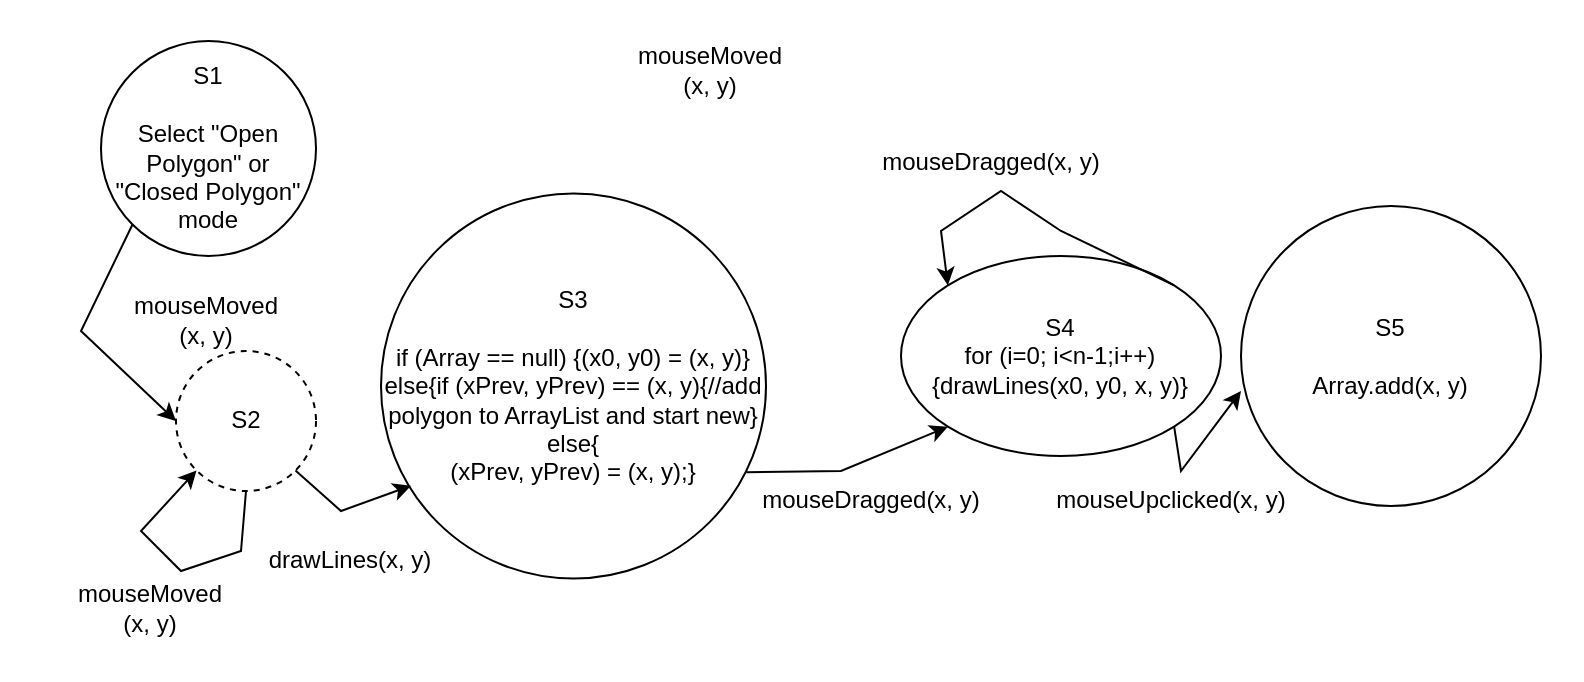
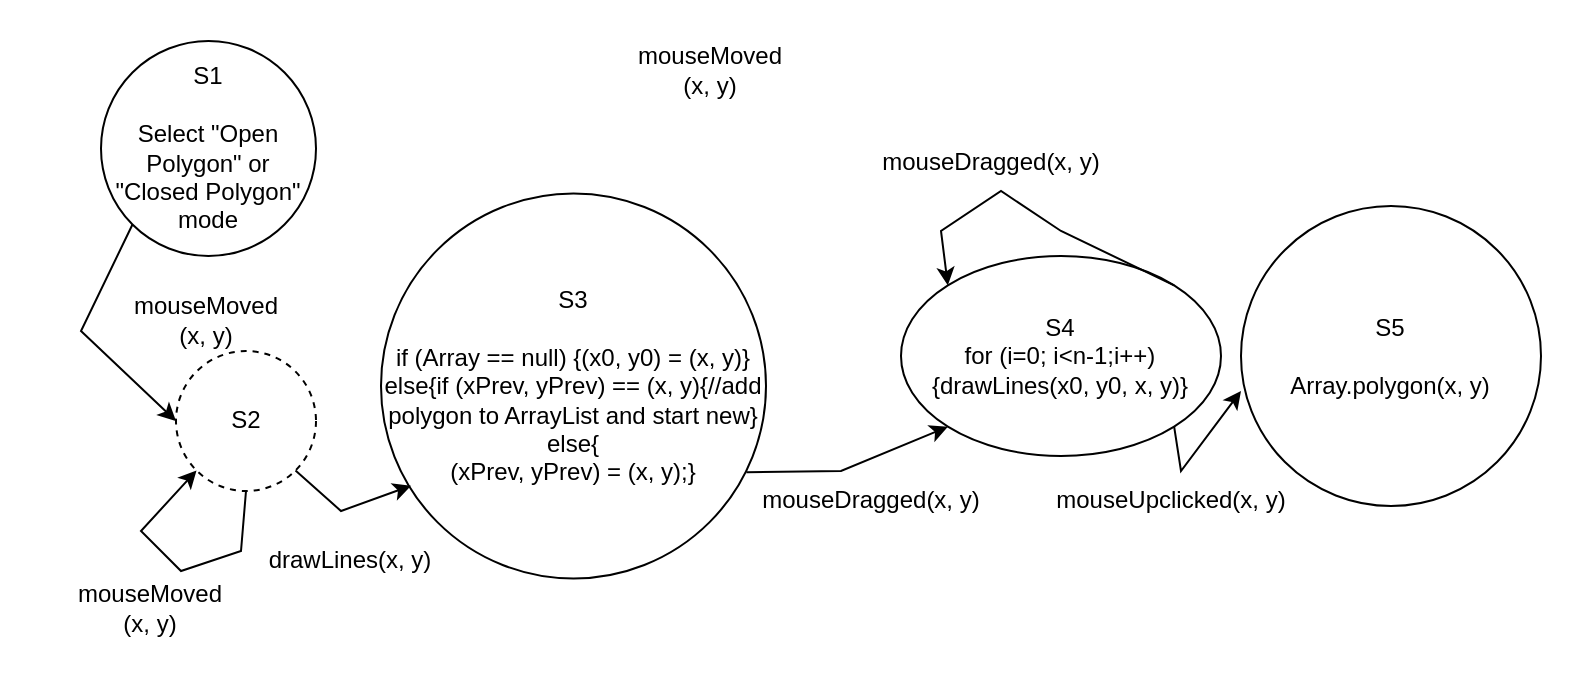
  <mxCell id="0" />
  <mxCell id="1" parent="0" />
  <mxCell id="2" value="S2" style="ellipse;whiteSpace=wrap;html=1;aspect=fixed;dashed=1;" vertex="1" parent="1"><mxGeometry x="87.5" y="175" width="70" height="70" as="geometry" /></mxCell>
  <mxCell id="3" value="S3&lt;br&gt;&lt;br&gt;if (Array == null) {(x0, y0) = (x, y)}&lt;br&gt;else{if (xPrev, yPrev) == (x, y){//add polygon to ArrayList and start new}&lt;br&gt;else{&lt;br&gt;(xPrev, yPrev) = (x, y);}" style="ellipse;whiteSpace=wrap;html=1;aspect=fixed;" vertex="1" parent="1"><mxGeometry x="190" y="96.25" width="192.5" height="192.5" as="geometry" /></mxCell>
  <mxCell id="4" value="S4&lt;br&gt;for (i=0; i&amp;lt;n-1;i++)&lt;br&gt;{drawLines(x0, y0, x, y)}" style="ellipse;whiteSpace=wrap;html=1;aspect=fixed;" vertex="1" parent="1"><mxGeometry x="450" y="127.5" width="160" height="100" as="geometry" /></mxCell>
- <mxCell id="5" value="S5&lt;br&gt;&lt;br&gt;Array.add(x, y)" style="ellipse;whiteSpace=wrap;html=1;aspect=fixed;" vertex="1" parent="1"><mxGeometry x="620" y="102.5" width="150" height="150" as="geometry" /></mxCell>
+ <mxCell id="5" value="S5&lt;br&gt;&lt;br&gt;Array.polygon(x, y)" style="ellipse;whiteSpace=wrap;html=1;aspect=fixed;" vertex="1" parent="1"><mxGeometry x="620" y="102.5" width="150" height="150" as="geometry" /></mxCell>
  <mxCell id="6" value="mouseMoved&lt;br&gt;(x, y)" style="text;html=1;strokeColor=none;fillColor=none;align=center;verticalAlign=middle;whiteSpace=wrap;rounded=0;" vertex="1" parent="1"><mxGeometry x="20" y="288.75" width="110" height="30" as="geometry" /></mxCell>
  <mxCell id="7" value="S1&lt;br&gt;&lt;br&gt;Select &quot;Open Polygon&quot; or &quot;Closed Polygon&quot; mode" style="ellipse;whiteSpace=wrap;html=1;aspect=fixed;" vertex="1" parent="1"><mxGeometry x="50" y="20" width="107.5" height="107.5" as="geometry" /></mxCell>
  <mxCell id="8" value="mouseDragged(x, y)" style="text;html=1;strokeColor=none;fillColor=none;align=center;verticalAlign=middle;whiteSpace=wrap;rounded=0;" vertex="1" parent="1"><mxGeometry x="370" y="235" width="131" height="30" as="geometry" /></mxCell>
  <mxCell id="9" value="drawLines(x, y)" style="text;html=1;strokeColor=none;fillColor=none;align=center;verticalAlign=middle;whiteSpace=wrap;rounded=0;" vertex="1" parent="1"><mxGeometry x="120" y="265" width="110" height="30" as="geometry" /></mxCell>
  <mxCell id="10" value="mouseUpclicked(x, y)" style="text;html=1;strokeColor=none;fillColor=none;align=center;verticalAlign=middle;whiteSpace=wrap;rounded=0;" vertex="1" parent="1"><mxGeometry x="520" y="235" width="131" height="30" as="geometry" /></mxCell>
  <mxCell id="11" value="" style="endArrow=classic;html=1;rounded=0;exitX=0;exitY=1;exitDx=0;exitDy=0;entryX=0;entryY=0.5;entryDx=0;entryDy=0;" edge="1" parent="1" source="7" target="2"><mxGeometry width="50" height="50" relative="1" as="geometry"><mxPoint x="10" y="215" as="sourcePoint" /><mxPoint x="60" y="165" as="targetPoint" /><Array as="points"><mxPoint x="40" y="165" /></Array></mxGeometry></mxCell>
  <mxCell id="12" value="" style="endArrow=classic;html=1;rounded=0;exitX=1;exitY=1;exitDx=0;exitDy=0;entryX=0.078;entryY=0.759;entryDx=0;entryDy=0;entryPerimeter=0;" edge="1" parent="1" source="2" target="3"><mxGeometry width="50" height="50" relative="1" as="geometry"><mxPoint x="150" y="295" as="sourcePoint" /><mxPoint x="200" y="245" as="targetPoint" /><Array as="points"><mxPoint x="170" y="255" /></Array></mxGeometry></mxCell>
  <mxCell id="13" value="" style="endArrow=classic;html=1;rounded=0;exitX=0.949;exitY=0.724;exitDx=0;exitDy=0;exitPerimeter=0;entryX=0;entryY=1;entryDx=0;entryDy=0;" edge="1" parent="1" source="3" target="4"><mxGeometry width="50" height="50" relative="1" as="geometry"><mxPoint x="400" y="265" as="sourcePoint" /><mxPoint x="450" y="215" as="targetPoint" /><Array as="points"><mxPoint x="420" y="235" /></Array></mxGeometry></mxCell>
  <mxCell id="14" value="" style="endArrow=classic;html=1;rounded=0;exitX=1;exitY=1;exitDx=0;exitDy=0;" edge="1" parent="1" source="4"><mxGeometry width="50" height="50" relative="1" as="geometry"><mxPoint x="570" y="245" as="sourcePoint" /><mxPoint x="620" y="195" as="targetPoint" /><Array as="points"><mxPoint x="590" y="235" /></Array></mxGeometry></mxCell>
  <mxCell id="15" value="" style="endArrow=classic;html=1;rounded=0;exitX=1;exitY=0;exitDx=0;exitDy=0;entryX=0;entryY=0;entryDx=0;entryDy=0;" edge="1" parent="1" source="4" target="4"><mxGeometry width="50" height="50" relative="1" as="geometry"><mxPoint x="400" y="205" as="sourcePoint" /><mxPoint x="450" y="155" as="targetPoint" /><Array as="points"><mxPoint x="530" y="115" /><mxPoint x="500" y="95" /><mxPoint x="470" y="115" /></Array></mxGeometry></mxCell>
  <mxCell id="16" value="" style="endArrow=classic;html=1;rounded=0;exitX=0.5;exitY=1;exitDx=0;exitDy=0;entryX=0;entryY=1;entryDx=0;entryDy=0;" edge="1" parent="1" source="2" target="2"><mxGeometry width="50" height="50" relative="1" as="geometry"><mxPoint x="50" y="305" as="sourcePoint" /><mxPoint x="100" y="255" as="targetPoint" /><Array as="points"><mxPoint x="120" y="275" /><mxPoint x="90" y="285" /><mxPoint x="70" y="265" /></Array></mxGeometry></mxCell>
  <mxCell id="17" value="mouseMoved&lt;br&gt;(x, y)" style="text;html=1;strokeColor=none;fillColor=none;align=center;verticalAlign=middle;whiteSpace=wrap;rounded=0;" vertex="1" parent="1"><mxGeometry x="47.5" y="145" width="110" height="30" as="geometry" /></mxCell>
  <mxCell id="18" value="mouseDragged(x, y)" style="text;html=1;strokeColor=none;fillColor=none;align=center;verticalAlign=middle;whiteSpace=wrap;rounded=0;" vertex="1" parent="1"><mxGeometry x="430" y="66.25" width="131" height="30" as="geometry" /></mxCell>
  <mxCell id="19" value="mouseMoved&lt;br&gt;(x, y)" style="text;html=1;strokeColor=none;fillColor=none;align=center;verticalAlign=middle;whiteSpace=wrap;rounded=0;" vertex="1" parent="1"><mxGeometry x="300" y="20" width="110" height="30" as="geometry" /></mxCell>
